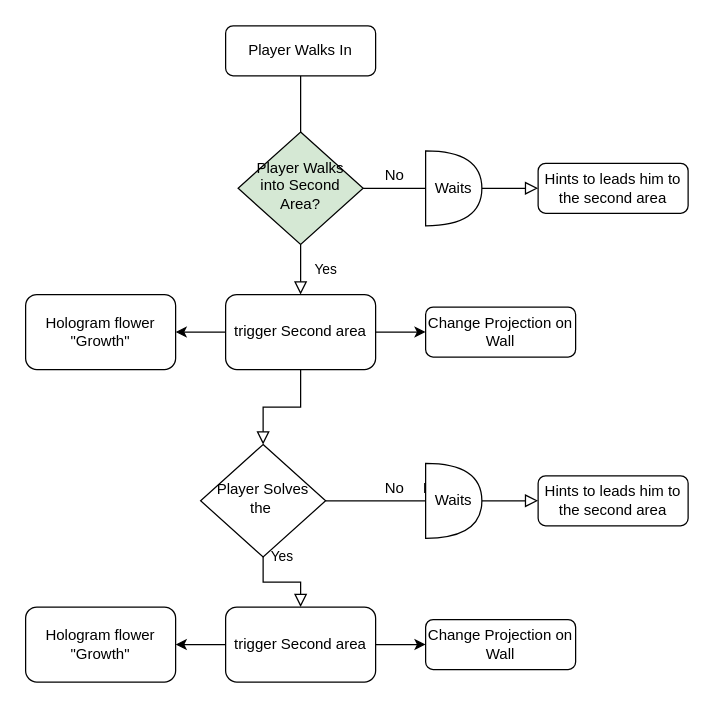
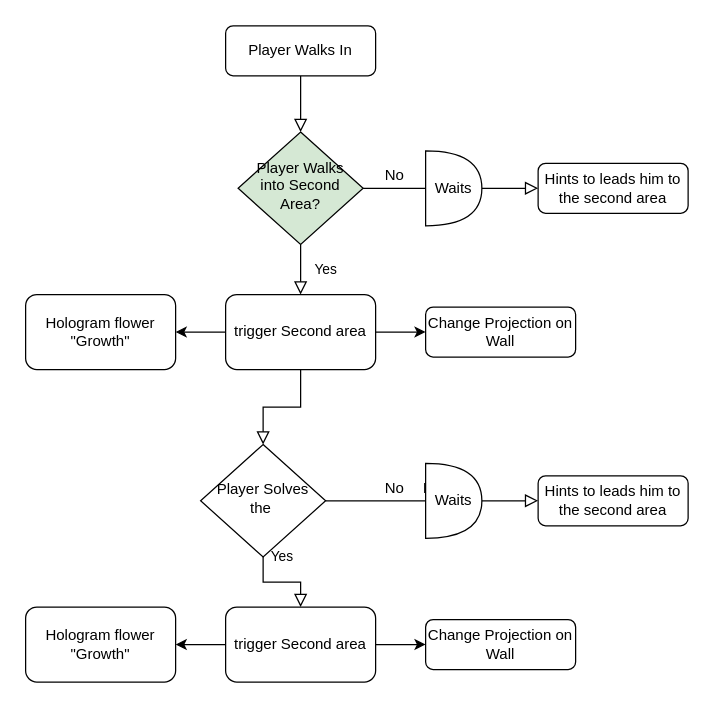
  <mxCell id="0" />
  <mxCell id="1" parent="0" />
- <mxCell id="2" value="" style="rounded=0;html=1;jettySize=auto;orthogonalLoop=1;fontSize=11;endArrow=none;endFill=0;endSize=8;strokeWidth=1;shadow=0;labelBackgroundColor=none;edgeStyle=orthogonalEdgeStyle;" parent="1" source="3" target="6" edge="1"><mxGeometry relative="1" as="geometry" /></mxCell>
+ <mxCell id="2" value="" style="rounded=0;html=1;jettySize=auto;orthogonalLoop=1;fontSize=11;endArrow=block;endFill=0;endSize=8;strokeWidth=1;shadow=0;labelBackgroundColor=none;edgeStyle=orthogonalEdgeStyle;" parent="1" source="3" target="6" edge="1"><mxGeometry relative="1" as="geometry" /></mxCell>
  <mxCell id="3" value="Player Walks In" style="rounded=1;whiteSpace=wrap;html=1;fontSize=12;glass=0;strokeWidth=1;shadow=0;" parent="1" vertex="1"><mxGeometry x="180" y="20" width="120" height="40" as="geometry" /></mxCell>
  <mxCell id="4" value="Yes" style="rounded=0;html=1;jettySize=auto;orthogonalLoop=1;fontSize=11;endArrow=block;endFill=0;endSize=8;strokeWidth=1;shadow=0;labelBackgroundColor=none;edgeStyle=orthogonalEdgeStyle;entryX=0.5;entryY=0;entryDx=0;entryDy=0;" parent="1" source="6" target="13" edge="1"><mxGeometry y="20" relative="1" as="geometry"><mxPoint as="offset" /><mxPoint x="240" y="235" as="targetPoint" /></mxGeometry></mxCell>
  <mxCell id="5" value="No" style="edgeStyle=orthogonalEdgeStyle;rounded=0;html=1;jettySize=auto;orthogonalLoop=1;fontSize=11;endArrow=block;endFill=0;endSize=8;strokeWidth=1;shadow=0;labelBackgroundColor=none;" parent="1" source="6" target="7" edge="1"><mxGeometry y="10" relative="1" as="geometry"><mxPoint as="offset" /></mxGeometry></mxCell>
  <mxCell id="6" value="Player Walks into Second Area?" style="rhombus;whiteSpace=wrap;html=1;shadow=0;fontFamily=Helvetica;fontSize=12;align=center;strokeWidth=1;spacing=6;spacingTop=-4;fillColor=#d5e8d4;" parent="1" vertex="1"><mxGeometry x="190" y="105" width="100" height="90" as="geometry" /></mxCell>
  <mxCell id="7" value="Hints to leads him to the second area" style="rounded=1;whiteSpace=wrap;html=1;fontSize=12;glass=0;strokeWidth=1;shadow=0;" parent="1" vertex="1"><mxGeometry x="430" y="130" width="120" height="40" as="geometry" /></mxCell>
  <mxCell id="8" value="Change Projection on Wall" style="rounded=1;whiteSpace=wrap;html=1;fontSize=12;glass=0;strokeWidth=1;shadow=0;" parent="1" vertex="1"><mxGeometry x="340" y="245" width="120" height="40" as="geometry" /></mxCell>
  <mxCell id="9" value="Waits" style="shape=or;whiteSpace=wrap;html=1;" vertex="1" parent="1"><mxGeometry x="340" y="120" width="45" height="60" as="geometry" /></mxCell>
  <mxCell id="10" value="No" style="text;html=1;align=center;verticalAlign=middle;resizable=0;points=[];autosize=1;" vertex="1" parent="1"><mxGeometry x="300" y="130" width="30" height="20" as="geometry" /></mxCell>
  <mxCell id="11" value="" style="edgeStyle=orthogonalEdgeStyle;rounded=0;orthogonalLoop=1;jettySize=auto;html=1;" edge="1" parent="1" source="13" target="14"><mxGeometry relative="1" as="geometry" /></mxCell>
  <mxCell id="12" value="" style="edgeStyle=orthogonalEdgeStyle;rounded=0;orthogonalLoop=1;jettySize=auto;html=1;" edge="1" parent="1" source="13" target="8"><mxGeometry relative="1" as="geometry" /></mxCell>
  <mxCell id="13" value="&lt;span&gt;trigger Second area&lt;/span&gt;" style="rounded=1;whiteSpace=wrap;html=1;" vertex="1" parent="1"><mxGeometry x="180" y="235" width="120" height="60" as="geometry" /></mxCell>
  <mxCell id="14" value="&lt;span&gt;Hologram flower &quot;Growth&quot;&lt;/span&gt;" style="rounded=1;whiteSpace=wrap;html=1;" vertex="1" parent="1"><mxGeometry y="235" width="120" height="60" as="geometry" x="20" /></mxCell>
  <mxCell id="15" value="" style="rounded=0;html=1;jettySize=auto;orthogonalLoop=1;fontSize=11;endArrow=block;endFill=0;endSize=8;strokeWidth=1;shadow=0;labelBackgroundColor=none;edgeStyle=orthogonalEdgeStyle;exitX=0.5;exitY=1;exitDx=0;exitDy=0;" edge="1" parent="1" target="18" source="13"><mxGeometry relative="1" as="geometry"><mxPoint x="240" y="295" as="sourcePoint" /></mxGeometry></mxCell>
  <mxCell id="16" value="Yes" style="rounded=0;html=1;jettySize=auto;orthogonalLoop=1;fontSize=11;endArrow=block;endFill=0;endSize=8;strokeWidth=1;shadow=0;labelBackgroundColor=none;edgeStyle=orthogonalEdgeStyle;entryX=0.5;entryY=0;entryDx=0;entryDy=0;" edge="1" parent="1" source="18" target="25"><mxGeometry y="20" relative="1" as="geometry"><mxPoint as="offset" /><mxPoint x="240" y="485" as="targetPoint" /></mxGeometry></mxCell>
  <mxCell id="17" value="No" style="edgeStyle=orthogonalEdgeStyle;rounded=0;html=1;jettySize=auto;orthogonalLoop=1;fontSize=11;endArrow=block;endFill=0;endSize=8;strokeWidth=1;shadow=0;labelBackgroundColor=none;" edge="1" parent="1" source="18" target="19"><mxGeometry y="10" relative="1" as="geometry"><mxPoint as="offset" /></mxGeometry></mxCell>
  <mxCell id="18" value="Player Solves the&amp;nbsp;" style="rhombus;whiteSpace=wrap;html=1;shadow=0;fontFamily=Helvetica;fontSize=12;align=center;strokeWidth=1;spacing=6;spacingTop=-4;" vertex="1" parent="1"><mxGeometry x="160" y="355" width="100" height="90" as="geometry" /></mxCell>
  <mxCell id="19" value="Hints to leads him to the second area" style="rounded=1;whiteSpace=wrap;html=1;fontSize=12;glass=0;strokeWidth=1;shadow=0;" vertex="1" parent="1"><mxGeometry x="430" y="380" width="120" height="40" as="geometry" /></mxCell>
  <mxCell id="20" value="Change Projection on Wall" style="rounded=1;whiteSpace=wrap;html=1;fontSize=12;glass=0;strokeWidth=1;shadow=0;" vertex="1" parent="1"><mxGeometry x="340" y="495" width="120" height="40" as="geometry" /></mxCell>
  <mxCell id="21" value="Waits" style="shape=or;whiteSpace=wrap;html=1;" vertex="1" parent="1"><mxGeometry x="340" y="370" width="45" height="60" as="geometry" /></mxCell>
  <mxCell id="22" value="No" style="text;html=1;align=center;verticalAlign=middle;resizable=0;points=[];autosize=1;" vertex="1" parent="1"><mxGeometry x="300" y="380" width="30" height="20" as="geometry" /></mxCell>
  <mxCell id="23" value="" style="edgeStyle=orthogonalEdgeStyle;rounded=0;orthogonalLoop=1;jettySize=auto;html=1;" edge="1" parent="1" source="25" target="26"><mxGeometry relative="1" as="geometry" /></mxCell>
  <mxCell id="24" value="" style="edgeStyle=orthogonalEdgeStyle;rounded=0;orthogonalLoop=1;jettySize=auto;html=1;" edge="1" parent="1" source="25" target="20"><mxGeometry relative="1" as="geometry" /></mxCell>
  <mxCell id="25" value="&lt;span&gt;trigger Second area&lt;/span&gt;" style="rounded=1;whiteSpace=wrap;html=1;" vertex="1" parent="1"><mxGeometry x="180" y="485" width="120" height="60" as="geometry" /></mxCell>
  <mxCell id="26" value="&lt;span&gt;Hologram flower &quot;Growth&quot;&lt;/span&gt;" style="rounded=1;whiteSpace=wrap;html=1;" vertex="1" parent="1"><mxGeometry y="485" width="120" height="60" as="geometry" x="20" /></mxCell>
